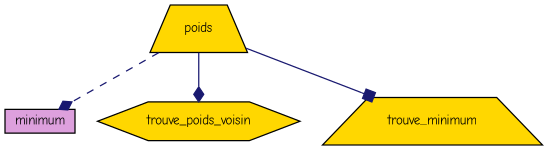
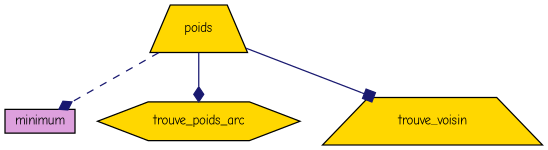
  digraph {
    fontname="Comic Neue"
    rankdir=TB
    node [color=black fillcolor=gold fontname="Comic Neue" fontsize=10 shape=trapezium style=filled]
    edge [arrowhead=diamond color=midnightblue fontname="Comic Neue" fontsize=10 labelfontname=Helvetica labelfontsize=10 style=solid]
    n1 [fontcolor=black height=0.2 label=poids width=0.4]
    n2 [fillcolor=plum height=0.2 label=minimum shape=box width=0.4]
-   n3 [height=0.2 label=trouve_poids_voisin shape=hexagon width=0.4]
-   n4 [height=0.2 label=trouve_minimum width=0.4]
+   n3 [height=0.2 label=trouve_poids_arc shape=hexagon width=0.4]
+   n4 [height=0.2 label=trouve_voisin width=0.4]
    n1 -> n2 [style=dashed]
    n1 -> n3
    n1 -> n4 [arrowhead=box]
  }
